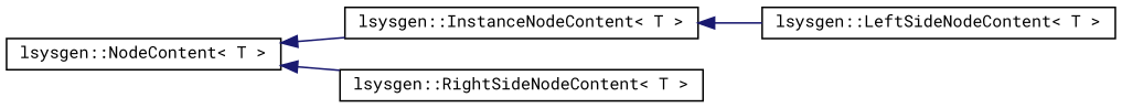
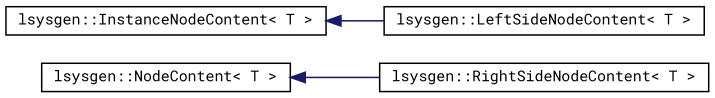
  digraph {
    fontname="Roboto Mono"
    rankdir=LR
    node [color=black fillcolor=white fontname="Roboto Mono" fontsize=10 shape=record style=filled]
    edge [color=midnightblue dir=back fontname="Roboto Mono" fontsize=10 labelfontname=Helvetica labelfontsize=10 style=solid]
    n1 [height=0.2 label="lsysgen::NodeContent\< T \>" width=0.4]
    n2 [height=0.2 label="lsysgen::InstanceNodeContent\< T \>" width=0.4]
    n3 [height=0.2 label="lsysgen::RightSideNodeContent\< T \>" width=0.4]
    n4 [height=0.2 label="lsysgen::LeftSideNodeContent\< T \>" width=0.4]
-   n1 -> n2
    n1 -> n3
    n2 -> n4
  }
